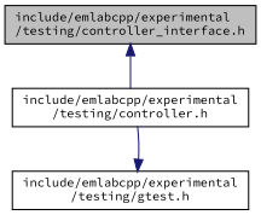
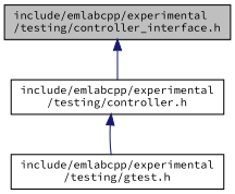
  digraph {
    fontname="Source Code Pro"
    node [color=black fillcolor=white fontname="Source Code Pro" fontsize=10 shape=record style=filled]
    edge [color=midnightblue dir=back fontname="Source Code Pro" fontsize=10 labelfontname=Helvetica labelfontsize=10 style=solid]
    n1 [fillcolor=grey75 fontcolor=black height=0.2 label="include/emlabcpp/experimental\l/testing/controller_interface.h" width=0.4]
    n2 [height=0.2 label="include/emlabcpp/experimental\l/testing/controller.h" width=0.4]
    n3 [height=0.2 label="include/emlabcpp/experimental\l/testing/gtest.h" width=0.4]
    n1 -> n2
-   n3 -> n2
+   n2 -> n3
  }
